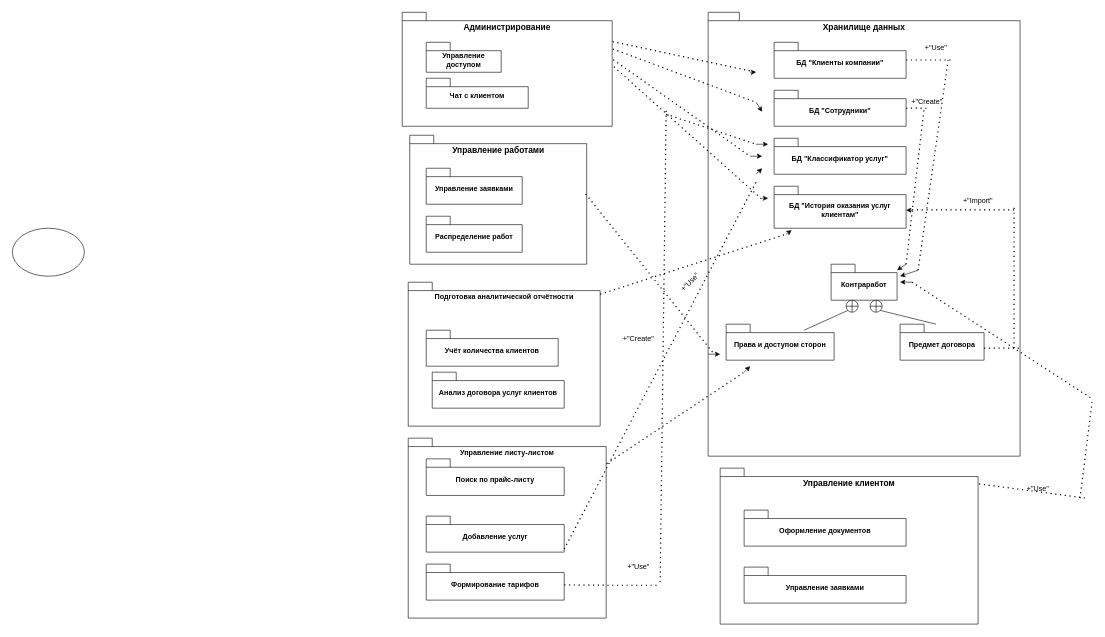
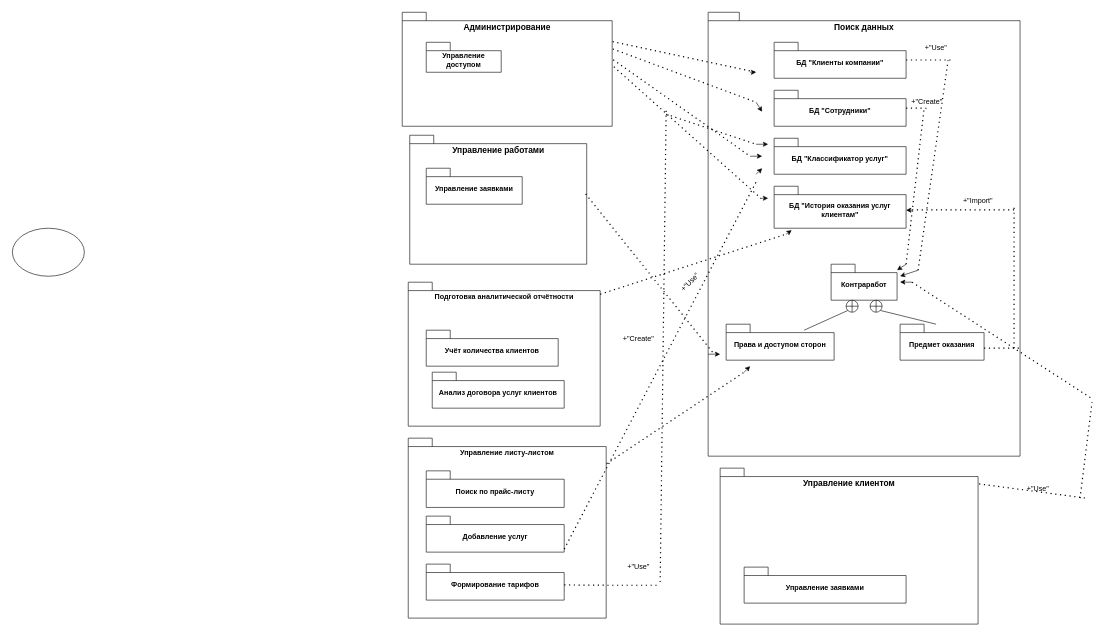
  <mxCell id="0" />
  <mxCell id="1" parent="0" />
  <mxCell id="2" value="Администрирование" style="shape=folder;fontStyle=1;spacingTop=10;tabWidth=40;tabHeight=14;tabPosition=left;html=1;whiteSpace=wrap;verticalAlign=top;fontSize=14;" parent="1" vertex="1"><mxGeometry x="670" y="20" width="350" height="190" as="geometry" /></mxCell>
- <mxCell id="3" value="Хранилище данных" style="shape=folder;fontStyle=1;spacingTop=10;tabWidth=40;tabHeight=14;tabPosition=left;html=1;whiteSpace=wrap;fontSize=14;verticalAlign=top;" parent="1" vertex="1"><mxGeometry x="1180" y="20" width="520" height="740" as="geometry" /></mxCell>
+ <mxCell id="3" value="Поиск данных" style="shape=folder;fontStyle=1;spacingTop=10;tabWidth=40;tabHeight=14;tabPosition=left;html=1;whiteSpace=wrap;fontSize=14;verticalAlign=top;" parent="1" vertex="1"><mxGeometry x="1180" y="20" width="520" height="740" as="geometry" /></mxCell>
  <mxCell id="4" value="Управление доступом" style="shape=folder;fontStyle=1;spacingTop=10;tabWidth=40;tabHeight=14;tabPosition=left;html=1;whiteSpace=wrap;" parent="1" vertex="1"><mxGeometry x="710" y="70" width="125" height="50" as="geometry" /></mxCell>
- <mxCell id="5" value="Чат с клиентом" style="shape=folder;fontStyle=1;spacingTop=10;tabWidth=40;tabHeight=14;tabPosition=left;html=1;whiteSpace=wrap;" parent="1" vertex="1"><mxGeometry x="710" y="130" width="170" height="50" as="geometry" /></mxCell>
  <mxCell id="6" value="Регистрация контрактов" style="shape=folder;fontStyle=1;spacingTop=10;tabWidth=0;tabHeight=50;tabPosition=left;html=1;whiteSpace=wrap;" parent="1" vertex="1"><mxGeometry x="1240" y="940" width="170" height="50" as="geometry" /></mxCell>
  <mxCell id="7" value="БД &quot;Клиенты компании&quot;" style="shape=folder;fontStyle=1;spacingTop=10;tabWidth=40;tabHeight=14;tabPosition=left;html=1;whiteSpace=wrap;" parent="1" vertex="1"><mxGeometry x="1290" y="70" width="220" height="60" as="geometry" /></mxCell>
  <mxCell id="8" value="БД &quot;Сотрудники&quot;" style="shape=folder;fontStyle=1;spacingTop=10;tabWidth=40;tabHeight=14;tabPosition=left;html=1;whiteSpace=wrap;" parent="1" vertex="1"><mxGeometry x="1290" y="150" width="220" height="60" as="geometry" /></mxCell>
  <mxCell id="9" value="БД &quot;Классификатор услуг&lt;span style=&quot;background-color: initial;&quot;&gt;&quot;&lt;/span&gt;" style="shape=folder;fontStyle=1;spacingTop=10;tabWidth=40;tabHeight=14;tabPosition=left;html=1;whiteSpace=wrap;" parent="1" vertex="1"><mxGeometry x="1290" y="230" width="220" height="60" as="geometry" /></mxCell>
  <mxCell id="10" value="Контра&lt;span style=&quot;background-color: initial;&quot;&gt;работ&lt;/span&gt;" style="shape=folder;fontStyle=1;spacingTop=10;tabWidth=40;tabHeight=14;tabPosition=left;html=1;whiteSpace=wrap;" parent="1" vertex="1"><mxGeometry x="1385" y="440" width="110" height="60" as="geometry" /></mxCell>
  <mxCell id="11" value="&lt;font style=&quot;font-size: 14px;&quot;&gt;Управление работами&lt;/font&gt;" style="shape=folder;fontStyle=1;spacingTop=10;tabWidth=40;tabHeight=14;tabPosition=left;html=1;whiteSpace=wrap;verticalAlign=top;" parent="1" vertex="1"><mxGeometry x="682.5" y="225" width="295" height="215" as="geometry" /></mxCell>
  <mxCell id="12" value="Управление заявками" style="shape=folder;fontStyle=1;spacingTop=10;tabWidth=40;tabHeight=14;tabPosition=left;html=1;whiteSpace=wrap;" parent="1" vertex="1"><mxGeometry x="710" y="280" width="160" height="60" as="geometry" /></mxCell>
- <mxCell id="13" value="Распределение работ" style="shape=folder;fontStyle=1;spacingTop=10;tabWidth=40;tabHeight=14;tabPosition=left;html=1;whiteSpace=wrap;" parent="1" vertex="1"><mxGeometry x="710" y="360" width="160" height="60" as="geometry" /></mxCell>
  <mxCell id="14" value="Подготовка аналитической отчётности" style="shape=folder;fontStyle=1;spacingTop=10;tabWidth=40;tabHeight=14;tabPosition=left;html=1;whiteSpace=wrap;verticalAlign=top;" parent="1" vertex="1"><mxGeometry x="680" y="470" width="320" height="240" as="geometry" /></mxCell>
  <mxCell id="15" value="Управление листу-листом&lt;div&gt;&lt;br&gt;&lt;/div&gt;" style="shape=folder;fontStyle=1;spacingTop=10;tabWidth=40;tabHeight=14;tabPosition=left;html=1;whiteSpace=wrap;verticalAlign=top;" parent="1" vertex="1"><mxGeometry x="680" y="730" width="330" height="300" as="geometry" /></mxCell>
  <mxCell id="16" value="Добавление услуг" style="shape=folder;fontStyle=1;spacingTop=10;tabWidth=40;tabHeight=14;tabPosition=left;html=1;whiteSpace=wrap;" parent="1" vertex="1"><mxGeometry x="710" y="860" width="230" height="60" as="geometry" /></mxCell>
  <mxCell id="17" value="Формирование тарифов" style="shape=folder;fontStyle=1;spacingTop=10;tabWidth=40;tabHeight=14;tabPosition=left;html=1;whiteSpace=wrap;" parent="1" vertex="1"><mxGeometry x="710" y="940" width="230" height="60" as="geometry" /></mxCell>
  <mxCell id="18" value="БД &quot;История оказания услуг клиентам&quot;" style="shape=folder;fontStyle=1;spacingTop=10;tabWidth=40;tabHeight=14;tabPosition=left;html=1;whiteSpace=wrap;" parent="1" vertex="1"><mxGeometry x="1290" y="310" width="220" height="70" as="geometry" /></mxCell>
- <mxCell id="19" value="Предмет договора" style="shape=folder;fontStyle=1;spacingTop=10;tabWidth=40;tabHeight=14;tabPosition=left;html=1;whiteSpace=wrap;" parent="1" vertex="1"><mxGeometry x="1500" y="540" width="140" height="60" as="geometry" /></mxCell>
+ <mxCell id="19" value="Предмет оказания" style="shape=folder;fontStyle=1;spacingTop=10;tabWidth=40;tabHeight=14;tabPosition=left;html=1;whiteSpace=wrap;" parent="1" vertex="1"><mxGeometry x="1500" y="540" width="140" height="60" as="geometry" /></mxCell>
  <mxCell id="20" value="Права и доступом сторон" style="shape=folder;fontStyle=1;spacingTop=10;tabWidth=40;tabHeight=14;tabPosition=left;html=1;whiteSpace=wrap;" parent="1" vertex="1"><mxGeometry x="1210" y="540" width="180" height="60" as="geometry" /></mxCell>
  <mxCell id="21" value="" style="shape=orEllipse;perimeter=ellipsePerimeter;whiteSpace=wrap;html=1;backgroundOutline=1;" parent="1" vertex="1"><mxGeometry x="1410" y="500" width="20" height="20" as="geometry" /></mxCell>
  <mxCell id="22" value="" style="shape=orEllipse;perimeter=ellipsePerimeter;whiteSpace=wrap;html=1;backgroundOutline=1;" parent="1" vertex="1"><mxGeometry x="1450" y="500" width="20" height="20" as="geometry" /></mxCell>
  <mxCell id="23" value="" style="endArrow=none;html=1;rounded=0;exitX=0.404;exitY=0.75;exitDx=0;exitDy=0;exitPerimeter=0;entryX=0;entryY=1;entryDx=0;entryDy=0;" parent="1" target="21" edge="1"><mxGeometry width="50" height="50" relative="1" as="geometry"><mxPoint x="1340" y="550" as="sourcePoint" /><mxPoint x="1360" y="497" as="targetPoint" /></mxGeometry></mxCell>
  <mxCell id="24" value="" style="endArrow=none;html=1;rounded=0;entryX=1;entryY=1;entryDx=0;entryDy=0;" parent="1" target="22" edge="1"><mxGeometry width="50" height="50" relative="1" as="geometry"><mxPoint x="1560" y="540" as="sourcePoint" /><mxPoint x="1610" y="490" as="targetPoint" /></mxGeometry></mxCell>
  <mxCell id="25" value="Управление клиентом&lt;div style=&quot;font-size: 14px;&quot;&gt;&lt;br style=&quot;font-size: 14px;&quot;&gt;&lt;/div&gt;" style="shape=folder;fontStyle=1;spacingTop=10;tabWidth=40;tabHeight=14;tabPosition=left;html=1;whiteSpace=wrap;verticalAlign=top;fontSize=14;" parent="1" vertex="1"><mxGeometry x="1200" y="780" width="430" height="260" as="geometry" /></mxCell>
- <mxCell id="26" value="Оформление документов" style="shape=folder;fontStyle=1;spacingTop=10;tabWidth=40;tabHeight=14;tabPosition=left;html=1;whiteSpace=wrap;" parent="1" vertex="1"><mxGeometry x="1240" y="850" width="270" height="60" as="geometry" /></mxCell>
  <mxCell id="27" value="" style="endArrow=none;dashed=1;html=1;dashPattern=1 3;strokeWidth=2;rounded=0;exitX=1.002;exitY=0.257;exitDx=0;exitDy=0;exitPerimeter=0;" parent="1" source="2" edge="1"><mxGeometry width="50" height="50" relative="1" as="geometry"><mxPoint x="1120" y="17.33" as="sourcePoint" /><mxPoint x="1260" y="120" as="targetPoint" /></mxGeometry></mxCell>
  <mxCell id="28" value="" style="endArrow=classic;html=1;rounded=0;" parent="1" edge="1"><mxGeometry width="50" height="50" relative="1" as="geometry"><mxPoint x="1250" y="120" as="sourcePoint" /><mxPoint x="1260" y="120" as="targetPoint" /></mxGeometry></mxCell>
  <mxCell id="29" value="" style="endArrow=none;dashed=1;html=1;dashPattern=1 3;strokeWidth=2;rounded=0;exitX=1.003;exitY=0.322;exitDx=0;exitDy=0;exitPerimeter=0;" parent="1" source="2" edge="1"><mxGeometry width="50" height="50" relative="1" as="geometry"><mxPoint x="1190" y="370" as="sourcePoint" /><mxPoint x="1260" y="170" as="targetPoint" /></mxGeometry></mxCell>
  <mxCell id="30" value="" style="endArrow=classic;html=1;rounded=0;entryX=0.173;entryY=0.224;entryDx=0;entryDy=0;entryPerimeter=0;" parent="1" target="3" edge="1"><mxGeometry width="50" height="50" relative="1" as="geometry"><mxPoint x="1260" y="170" as="sourcePoint" /><mxPoint x="1260" y="160" as="targetPoint" /><Array as="points"><mxPoint x="1260" y="170" /></Array></mxGeometry></mxCell>
  <mxCell id="31" value="" style="endArrow=none;dashed=1;html=1;dashPattern=1 3;strokeWidth=2;rounded=0;exitX=1.005;exitY=0.416;exitDx=0;exitDy=0;exitPerimeter=0;" parent="1" source="2" edge="1"><mxGeometry width="50" height="50" relative="1" as="geometry"><mxPoint x="1180" y="490" as="sourcePoint" /><mxPoint x="1250" y="260" as="targetPoint" /></mxGeometry></mxCell>
  <mxCell id="32" value="" style="endArrow=classic;html=1;rounded=0;" parent="1" edge="1"><mxGeometry width="50" height="50" relative="1" as="geometry"><mxPoint x="1250" y="260" as="sourcePoint" /><mxPoint x="1270" y="259.83" as="targetPoint" /></mxGeometry></mxCell>
  <mxCell id="33" value="" style="endArrow=none;dashed=1;html=1;dashPattern=1 3;strokeWidth=2;rounded=0;exitX=1.008;exitY=0.478;exitDx=0;exitDy=0;exitPerimeter=0;" parent="1" source="2" edge="1"><mxGeometry width="50" height="50" relative="1" as="geometry"><mxPoint x="1030" y="290" as="sourcePoint" /><mxPoint x="1269" y="331" as="targetPoint" /></mxGeometry></mxCell>
  <mxCell id="34" value="" style="endArrow=classic;html=1;rounded=0;" parent="1" edge="1"><mxGeometry width="50" height="50" relative="1" as="geometry"><mxPoint x="1270" y="330" as="sourcePoint" /><mxPoint x="1280" y="330" as="targetPoint" /></mxGeometry></mxCell>
  <mxCell id="35" value="" style="endArrow=none;dashed=1;html=1;dashPattern=1 3;strokeWidth=2;rounded=0;exitX=0.994;exitY=0.455;exitDx=0;exitDy=0;exitPerimeter=0;" parent="1" source="11" edge="1"><mxGeometry width="50" height="50" relative="1" as="geometry"><mxPoint x="1090" y="400" as="sourcePoint" /><mxPoint x="1190" y="590" as="targetPoint" /></mxGeometry></mxCell>
  <mxCell id="36" value="" style="endArrow=classic;html=1;rounded=0;" parent="1" edge="1"><mxGeometry width="50" height="50" relative="1" as="geometry"><mxPoint x="1180" y="590" as="sourcePoint" /><mxPoint x="1200" y="590" as="targetPoint" /></mxGeometry></mxCell>
  <mxCell id="37" value="" style="endArrow=none;dashed=1;html=1;dashPattern=1 3;strokeWidth=2;rounded=0;exitX=1.004;exitY=0.101;exitDx=0;exitDy=0;exitPerimeter=0;" parent="1" source="25" edge="1"><mxGeometry width="50" height="50" relative="1" as="geometry"><mxPoint x="1750" y="810" as="sourcePoint" /><mxPoint x="1810" y="830" as="targetPoint" /></mxGeometry></mxCell>
  <mxCell id="38" value="" style="endArrow=none;dashed=1;html=1;dashPattern=1 3;strokeWidth=2;rounded=0;" parent="1" edge="1"><mxGeometry width="50" height="50" relative="1" as="geometry"><mxPoint x="1520" y="469.999" as="sourcePoint" /><mxPoint x="1820" y="664.21" as="targetPoint" /></mxGeometry></mxCell>
  <mxCell id="39" value="" style="endArrow=classic;html=1;rounded=0;" parent="1" edge="1"><mxGeometry width="50" height="50" relative="1" as="geometry"><mxPoint x="1520" y="470" as="sourcePoint" /><mxPoint x="1500" y="469.83" as="targetPoint" /></mxGeometry></mxCell>
  <mxCell id="40" value="" style="endArrow=none;dashed=1;html=1;dashPattern=1 3;strokeWidth=2;rounded=0;" parent="1" edge="1"><mxGeometry width="50" height="50" relative="1" as="geometry"><mxPoint x="1510" y="99.5" as="sourcePoint" /><mxPoint x="1590" y="99.5" as="targetPoint" /></mxGeometry></mxCell>
  <mxCell id="41" value="" style="endArrow=none;dashed=1;html=1;dashPattern=1 3;strokeWidth=2;rounded=0;" parent="1" edge="1"><mxGeometry width="50" height="50" relative="1" as="geometry"><mxPoint x="1530" y="450" as="sourcePoint" /><mxPoint x="1580" y="100" as="targetPoint" /></mxGeometry></mxCell>
  <mxCell id="42" value="" style="endArrow=classic;html=1;rounded=0;" parent="1" edge="1"><mxGeometry width="50" height="50" relative="1" as="geometry"><mxPoint x="1530" y="450" as="sourcePoint" /><mxPoint x="1500" y="460" as="targetPoint" /></mxGeometry></mxCell>
  <mxCell id="43" value="" style="endArrow=none;dashed=1;html=1;dashPattern=1 3;strokeWidth=2;rounded=0;" parent="1" edge="1"><mxGeometry width="50" height="50" relative="1" as="geometry"><mxPoint x="1510" y="179.75" as="sourcePoint" /><mxPoint x="1550" y="180" as="targetPoint" /></mxGeometry></mxCell>
  <mxCell id="44" value="" style="endArrow=none;dashed=1;html=1;dashPattern=1 3;strokeWidth=2;rounded=0;" parent="1" edge="1"><mxGeometry width="50" height="50" relative="1" as="geometry"><mxPoint x="1510" y="440" as="sourcePoint" /><mxPoint x="1540" y="180" as="targetPoint" /></mxGeometry></mxCell>
  <mxCell id="45" value="" style="endArrow=classic;html=1;rounded=0;" parent="1" edge="1"><mxGeometry width="50" height="50" relative="1" as="geometry"><mxPoint x="1510" y="440" as="sourcePoint" /><mxPoint x="1495" y="450" as="targetPoint" /></mxGeometry></mxCell>
  <mxCell id="46" value="" style="endArrow=none;dashed=1;html=1;dashPattern=1 3;strokeWidth=2;rounded=0;exitX=1.002;exitY=0.142;exitDx=0;exitDy=0;exitPerimeter=0;" parent="1" source="15" edge="1"><mxGeometry width="50" height="50" relative="1" as="geometry"><mxPoint x="1190" y="920" as="sourcePoint" /><mxPoint x="1240" y="620" as="targetPoint" /></mxGeometry></mxCell>
  <mxCell id="47" value="" style="endArrow=classic;html=1;rounded=0;" parent="1" edge="1"><mxGeometry width="50" height="50" relative="1" as="geometry"><mxPoint x="1240" y="620" as="sourcePoint" /><mxPoint x="1250" y="610" as="targetPoint" /></mxGeometry></mxCell>
  <mxCell id="48" value="+&quot;Use&quot;" style="text;html=1;align=center;verticalAlign=middle;whiteSpace=wrap;rounded=0;" parent="1" vertex="1"><mxGeometry x="1530" y="70" width="60" height="20" as="geometry" /></mxCell>
  <mxCell id="49" value="+&quot;Create&quot;" style="text;html=1;align=center;verticalAlign=middle;whiteSpace=wrap;rounded=0;" parent="1" vertex="1"><mxGeometry x="1520" y="160" width="50" height="20" as="geometry" /></mxCell>
  <mxCell id="50" value="+&quot;Create&quot;" style="text;html=1;align=center;verticalAlign=middle;whiteSpace=wrap;rounded=0;" parent="1" vertex="1"><mxGeometry x="1034" y="550" width="60" height="30" as="geometry" /></mxCell>
  <mxCell id="51" value="" style="endArrow=none;dashed=1;html=1;dashPattern=1 3;strokeWidth=2;rounded=0;" parent="1" edge="1"><mxGeometry width="50" height="50" relative="1" as="geometry"><mxPoint x="1800" y="830" as="sourcePoint" /><mxPoint x="1820" y="670" as="targetPoint" /></mxGeometry></mxCell>
  <mxCell id="52" value="+&quot;Use&quot;" style="text;html=1;align=center;verticalAlign=middle;whiteSpace=wrap;rounded=0;" parent="1" vertex="1"><mxGeometry x="1700" y="800" width="60" height="30" as="geometry" /></mxCell>
  <mxCell id="53" value="" style="endArrow=none;dashed=1;html=1;dashPattern=1 3;strokeWidth=2;rounded=0;entryX=0.154;entryY=0.382;entryDx=0;entryDy=0;entryPerimeter=0;" parent="1" target="3" edge="1"><mxGeometry width="50" height="50" relative="1" as="geometry"><mxPoint x="940" y="915" as="sourcePoint" /><mxPoint x="1240" y="320" as="targetPoint" /></mxGeometry></mxCell>
  <mxCell id="54" value="" style="endArrow=classic;html=1;rounded=0;" parent="1" edge="1"><mxGeometry width="50" height="50" relative="1" as="geometry"><mxPoint x="1260" y="290" as="sourcePoint" /><mxPoint x="1270" y="280" as="targetPoint" /></mxGeometry></mxCell>
  <mxCell id="55" value="+&quot;Use&quot;" style="text;html=1;align=center;verticalAlign=middle;whiteSpace=wrap;rounded=0;rotation=-45;" parent="1" vertex="1"><mxGeometry x="1120" y="455" width="60" height="30" as="geometry" /></mxCell>
  <mxCell id="56" value="" style="endArrow=none;dashed=1;html=1;dashPattern=1 3;strokeWidth=2;rounded=0;" parent="1" edge="1"><mxGeometry width="50" height="50" relative="1" as="geometry"><mxPoint x="940" y="974.71" as="sourcePoint" /><mxPoint x="1096" y="975.21" as="targetPoint" /><Array as="points"><mxPoint x="1016" y="975.21" /></Array></mxGeometry></mxCell>
  <mxCell id="57" value="" style="endArrow=none;dashed=1;html=1;dashPattern=1 3;strokeWidth=2;rounded=0;" parent="1" edge="1"><mxGeometry width="50" height="50" relative="1" as="geometry"><mxPoint x="1100" y="970" as="sourcePoint" /><mxPoint x="1110" y="180" as="targetPoint" /></mxGeometry></mxCell>
  <mxCell id="58" value="" style="endArrow=none;dashed=1;html=1;dashPattern=1 3;strokeWidth=2;rounded=0;" parent="1" edge="1"><mxGeometry width="50" height="50" relative="1" as="geometry"><mxPoint x="1110" y="190" as="sourcePoint" /><mxPoint x="1260" y="240" as="targetPoint" /></mxGeometry></mxCell>
  <mxCell id="59" value="" style="endArrow=classic;html=1;rounded=0;" parent="1" edge="1"><mxGeometry width="50" height="50" relative="1" as="geometry"><mxPoint x="1260" y="240" as="sourcePoint" /><mxPoint x="1280" y="240" as="targetPoint" /></mxGeometry></mxCell>
  <mxCell id="60" value="+&quot;Use&quot;" style="text;html=1;align=center;verticalAlign=middle;whiteSpace=wrap;rounded=0;" parent="1" vertex="1"><mxGeometry x="1034" y="930" width="60" height="30" as="geometry" /></mxCell>
  <mxCell id="61" value="" style="endArrow=none;dashed=1;html=1;dashPattern=1 3;strokeWidth=2;rounded=0;" parent="1" edge="1"><mxGeometry width="50" height="50" relative="1" as="geometry"><mxPoint x="1640" y="580" as="sourcePoint" /><mxPoint x="1700" y="580" as="targetPoint" /></mxGeometry></mxCell>
  <mxCell id="62" value="" style="endArrow=none;dashed=1;html=1;dashPattern=1 3;strokeWidth=2;rounded=0;" parent="1" edge="1"><mxGeometry width="50" height="50" relative="1" as="geometry"><mxPoint x="1690" y="580" as="sourcePoint" /><mxPoint x="1690" y="340" as="targetPoint" /></mxGeometry></mxCell>
  <mxCell id="63" value="" style="endArrow=none;dashed=1;html=1;dashPattern=1 3;strokeWidth=2;rounded=0;" parent="1" edge="1"><mxGeometry width="50" height="50" relative="1" as="geometry"><mxPoint x="1520" y="349.5" as="sourcePoint" /><mxPoint x="1690" y="349.5" as="targetPoint" /></mxGeometry></mxCell>
  <mxCell id="64" value="" style="endArrow=classic;html=1;rounded=0;" parent="1" edge="1"><mxGeometry width="50" height="50" relative="1" as="geometry"><mxPoint x="1520" y="350" as="sourcePoint" /><mxPoint x="1510" y="349.83" as="targetPoint" /></mxGeometry></mxCell>
  <mxCell id="65" value="+&quot;Import&quot;" style="text;html=1;align=center;verticalAlign=middle;whiteSpace=wrap;rounded=0;" parent="1" vertex="1"><mxGeometry x="1600" y="320" width="60" height="30" as="geometry" /></mxCell>
  <mxCell id="66" value="Управление заявками" style="shape=folder;fontStyle=1;spacingTop=10;tabWidth=40;tabHeight=14;tabPosition=left;html=1;whiteSpace=wrap;" parent="1" vertex="1"><mxGeometry x="1240" y="945" width="270" height="60" as="geometry" /></mxCell>
- <mxCell id="67" value="Поиск по прайс-листу" style="shape=folder;fontStyle=1;spacingTop=10;tabWidth=40;tabHeight=14;tabPosition=left;html=1;whiteSpace=wrap;" parent="1" vertex="1"><mxGeometry x="710" y="764.5" width="230" height="61" as="geometry" /></mxCell>
+ <mxCell id="67" value="Поиск по прайс-листу" style="shape=folder;fontStyle=1;spacingTop=10;tabWidth=40;tabHeight=14;tabPosition=left;html=1;whiteSpace=wrap;" parent="1" vertex="1"><mxGeometry x="710" y="784.5" width="230" height="61" as="geometry" /></mxCell>
  <mxCell id="68" value="Учёт количества клиентов" style="shape=folder;fontStyle=1;spacingTop=10;tabWidth=40;tabHeight=14;tabPosition=left;html=1;whiteSpace=wrap;" parent="1" vertex="1"><mxGeometry x="710" y="550" width="220" height="60" as="geometry" /></mxCell>
  <mxCell id="69" value="Анализ договора услуг клиентов" style="shape=folder;fontStyle=1;spacingTop=10;tabWidth=40;tabHeight=14;tabPosition=left;html=1;whiteSpace=wrap;" parent="1" vertex="1"><mxGeometry x="720" y="620" width="220" height="60" as="geometry" /></mxCell>
  <mxCell id="70" value="" style="endArrow=none;dashed=1;html=1;dashPattern=1 3;strokeWidth=2;rounded=0;" edge="1" parent="1"><mxGeometry width="50" height="50" relative="1" as="geometry"><mxPoint x="1000" y="490" as="sourcePoint" /><mxPoint x="1310" y="390" as="targetPoint" /></mxGeometry></mxCell>
  <mxCell id="71" value="" style="endArrow=classic;html=1;rounded=0;" edge="1" parent="1"><mxGeometry width="50" height="50" relative="1" as="geometry"><mxPoint x="1310" y="390" as="sourcePoint" /><mxPoint x="1319.2" y="383.32" as="targetPoint" /></mxGeometry></mxCell>
  <mxCell id="72" value="" style="ellipse;whiteSpace=wrap;html=1;" vertex="1" parent="1"><mxGeometry x="20" y="380" width="120" height="80" as="geometry" /></mxCell>
